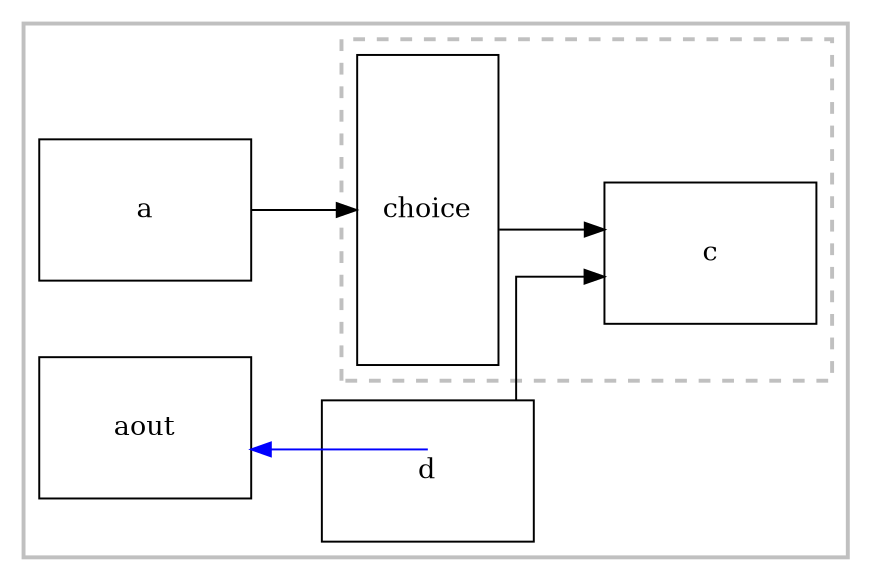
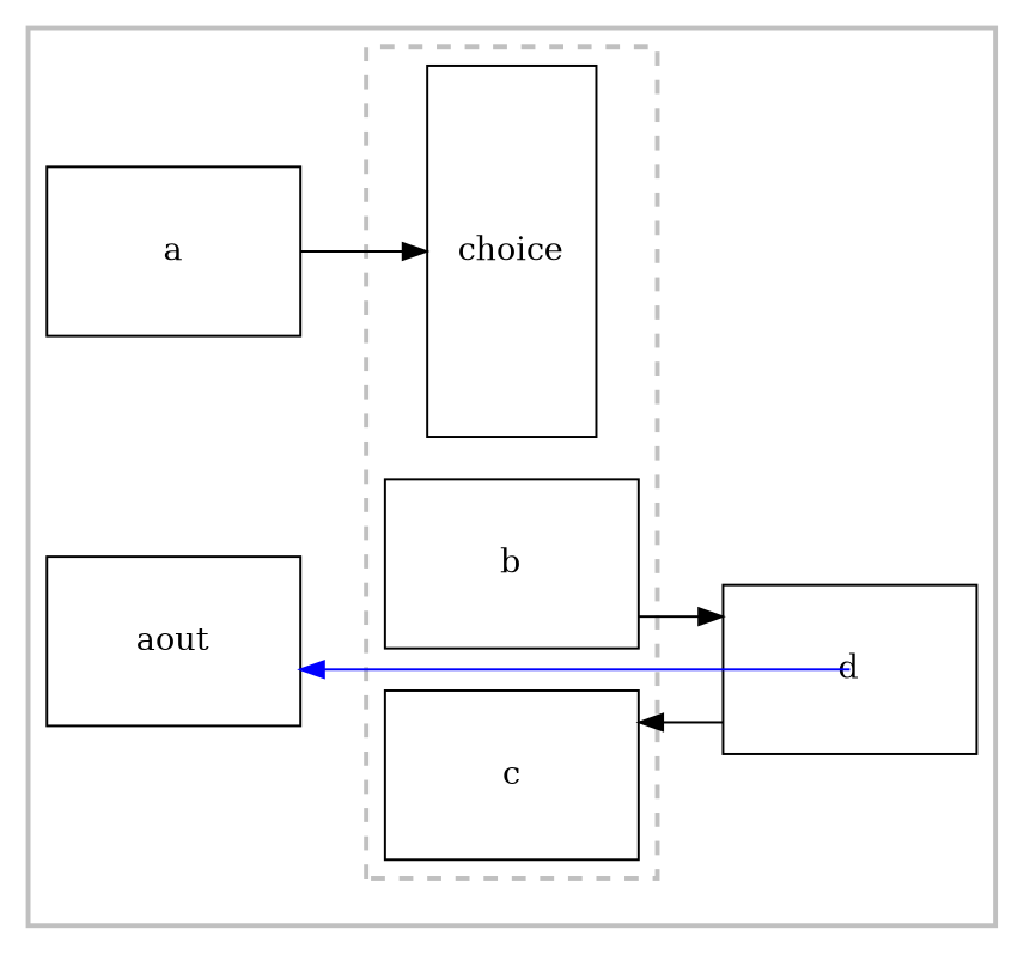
  digraph {
    color=gray
    fontname=ubuntu
    labeljust=l
    penwidth=2
    rankdir=LR
    splines=ortho
    node [fixedsize=true fontsize=14 shape=box]
    a [height=1 width=1.5]
    aout [height=1 width=1.5]
    choice [height=2.2 width=1]
+   b [height=1 width=1.5]
    c [height=1 width=1.5]
    d [height=1 width=1.5]
    subgraph cluster_1 {
      d
      subgraph sub_2 {
        rank=same
        a
        aout
      }
      subgraph cluster_3 {
        color=grey
        style=dashed
        choice
+       b
        c
      }
    }
    a -> choice
-   choice -> c
+   b -> d
    d -> aout [color=blue constraint=false headport=e tailport=s]
    d -> c
  }
